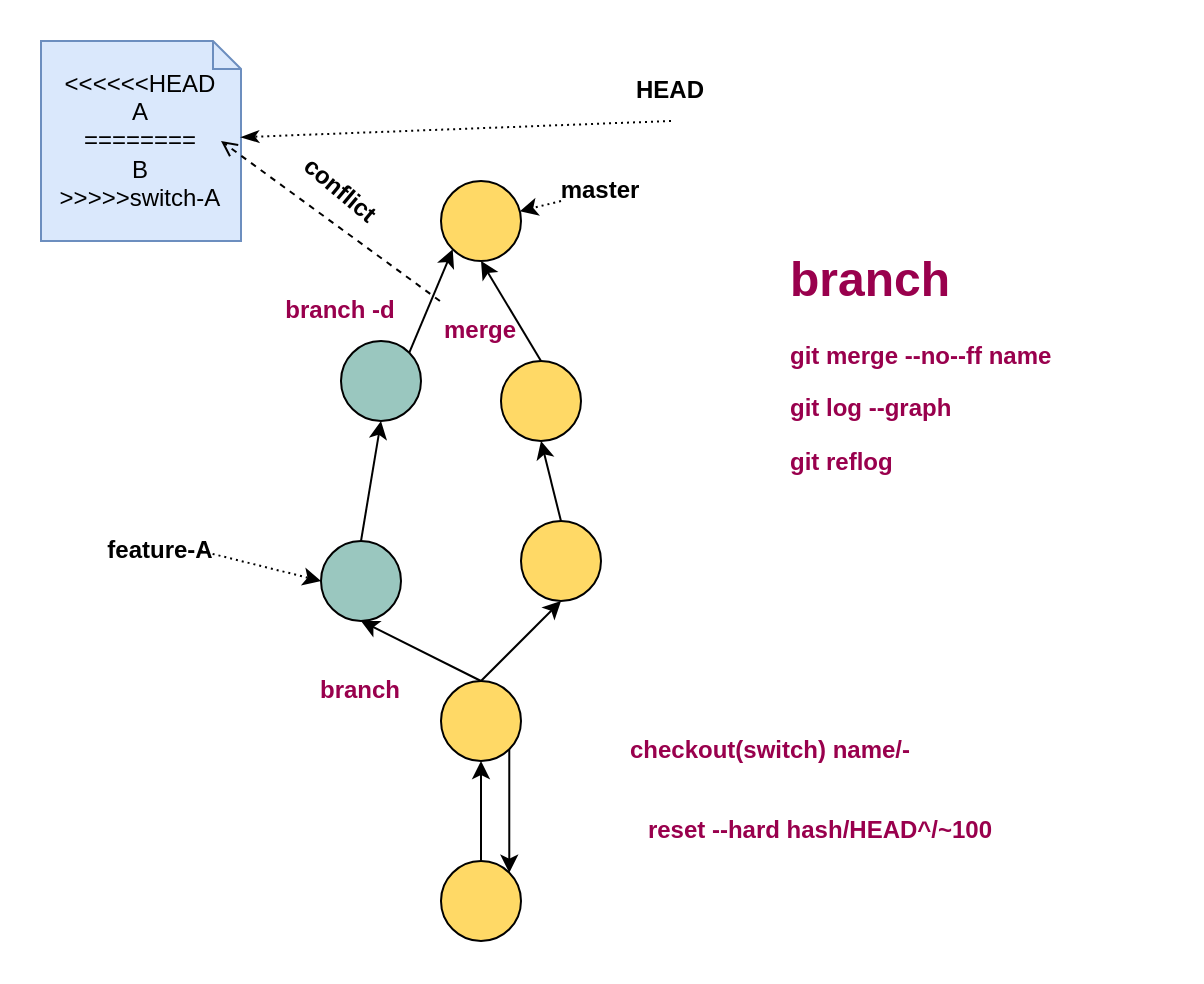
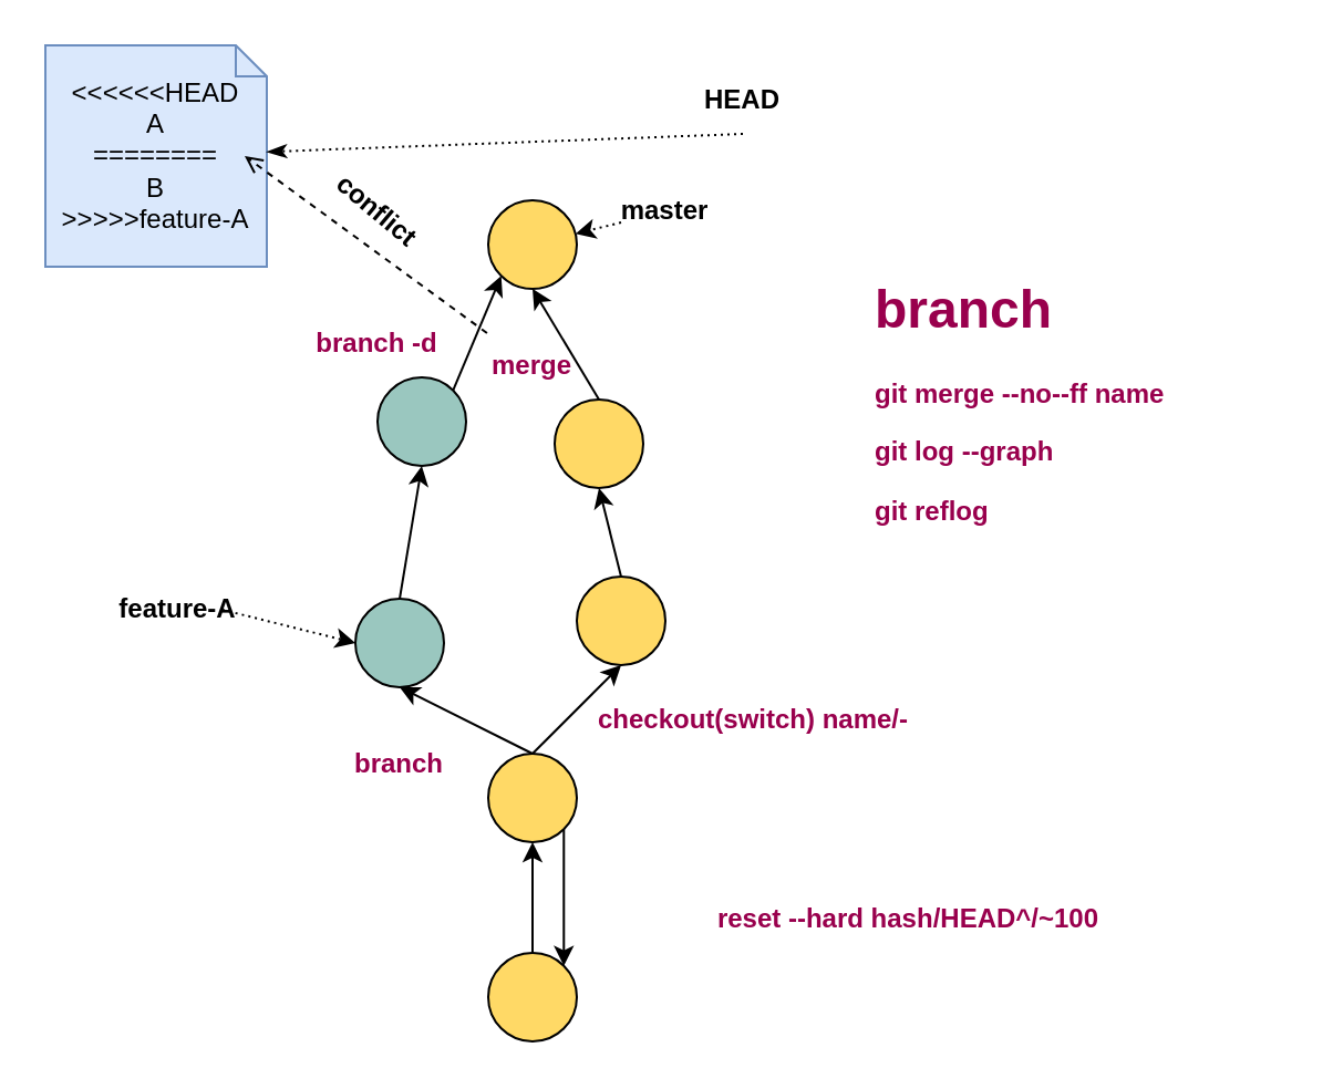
  <mxCell id="0" />
  <mxCell id="1" parent="0" />
  <mxCell id="2" style="edgeStyle=none;rounded=0;orthogonalLoop=1;jettySize=auto;html=1;exitX=0.5;exitY=0;exitDx=0;exitDy=0;entryX=0.5;entryY=1;entryDx=0;entryDy=0;" edge="1" parent="1" source="3" target="7"><mxGeometry relative="1" as="geometry" /></mxCell>
  <mxCell id="3" value="" style="ellipse;whiteSpace=wrap;html=1;aspect=fixed;fillColor=#FFD966;" vertex="1" parent="1"><mxGeometry x="220" y="430" width="40" height="40" as="geometry" /></mxCell>
  <mxCell id="4" style="edgeStyle=none;rounded=0;orthogonalLoop=1;jettySize=auto;html=1;exitX=0.5;exitY=0;exitDx=0;exitDy=0;entryX=0.5;entryY=1;entryDx=0;entryDy=0;" edge="1" parent="1" source="7" target="11"><mxGeometry relative="1" as="geometry" /></mxCell>
  <mxCell id="5" style="edgeStyle=none;rounded=0;orthogonalLoop=1;jettySize=auto;html=1;exitX=0.5;exitY=0;exitDx=0;exitDy=0;entryX=0.5;entryY=1;entryDx=0;entryDy=0;" edge="1" parent="1" source="7" target="9"><mxGeometry relative="1" as="geometry" /></mxCell>
  <mxCell id="6" style="edgeStyle=none;rounded=0;orthogonalLoop=1;jettySize=auto;html=1;exitX=1;exitY=1;exitDx=0;exitDy=0;entryX=1;entryY=0;entryDx=0;entryDy=0;fontColor=#99004D;" edge="1" parent="1" source="7" target="3"><mxGeometry relative="1" as="geometry" /></mxCell>
  <mxCell id="7" value="" style="ellipse;whiteSpace=wrap;html=1;aspect=fixed;fillColor=#FFD966;" vertex="1" parent="1"><mxGeometry x="220" y="340" width="40" height="40" as="geometry" /></mxCell>
  <mxCell id="8" style="edgeStyle=none;rounded=0;orthogonalLoop=1;jettySize=auto;html=1;exitX=0.5;exitY=0;exitDx=0;exitDy=0;" edge="1" parent="1" source="9"><mxGeometry relative="1" as="geometry"><mxPoint x="190" y="210" as="targetPoint" /></mxGeometry></mxCell>
  <mxCell id="9" value="" style="ellipse;whiteSpace=wrap;html=1;aspect=fixed;fillColor=#9AC7BF;" vertex="1" parent="1"><mxGeometry x="160" y="270" width="40" height="40" as="geometry" /></mxCell>
  <mxCell id="10" style="edgeStyle=none;rounded=0;orthogonalLoop=1;jettySize=auto;html=1;exitX=0.5;exitY=0;exitDx=0;exitDy=0;entryX=0.5;entryY=1;entryDx=0;entryDy=0;" edge="1" parent="1" source="11" target="15"><mxGeometry relative="1" as="geometry" /></mxCell>
  <mxCell id="11" value="" style="ellipse;whiteSpace=wrap;html=1;aspect=fixed;fillColor=#FFD966;" vertex="1" parent="1"><mxGeometry x="260" y="260" width="40" height="40" as="geometry" /></mxCell>
  <mxCell id="12" style="edgeStyle=none;rounded=0;orthogonalLoop=1;jettySize=auto;html=1;exitX=1;exitY=0;exitDx=0;exitDy=0;fontColor=#99004D;entryX=0;entryY=1;entryDx=0;entryDy=0;" edge="1" parent="1" source="13" target="19"><mxGeometry relative="1" as="geometry"><mxPoint x="280" y="150" as="targetPoint" /></mxGeometry></mxCell>
  <mxCell id="13" value="" style="ellipse;whiteSpace=wrap;html=1;aspect=fixed;fillColor=#9AC7BF;" vertex="1" parent="1"><mxGeometry x="170" y="170" width="40" height="40" as="geometry" /></mxCell>
  <mxCell id="14" style="edgeStyle=none;rounded=0;orthogonalLoop=1;jettySize=auto;html=1;exitX=0.5;exitY=0;exitDx=0;exitDy=0;entryX=0.5;entryY=1;entryDx=0;entryDy=0;fontColor=#99004D;" edge="1" parent="1" source="15" target="19"><mxGeometry relative="1" as="geometry" /></mxCell>
  <mxCell id="15" value="" style="ellipse;whiteSpace=wrap;html=1;aspect=fixed;fillColor=#FFD966;" vertex="1" parent="1"><mxGeometry x="250" y="180" width="40" height="40" as="geometry" /></mxCell>
  <mxCell id="16" value="&lt;font color=&quot;#99004d&quot;&gt;&lt;b&gt;branch&lt;/b&gt;&lt;/font&gt;" style="text;html=1;strokeColor=none;fillColor=none;align=center;verticalAlign=middle;whiteSpace=wrap;rounded=0;" vertex="1" parent="1"><mxGeometry x="150" y="330" width="60" height="30" as="geometry" /></mxCell>
- <mxCell id="17" value="&lt;font color=&quot;#99004d&quot;&gt;&lt;b&gt;checkout(switch) name/-&lt;/b&gt;&lt;/font&gt;" style="text;html=1;strokeColor=none;fillColor=none;align=center;verticalAlign=middle;whiteSpace=wrap;rounded=0;" vertex="1" parent="1"><mxGeometry x="285" y="360" width="200" height="30" as="geometry" /></mxCell>
+ <mxCell id="17" value="&lt;font color=&quot;#99004d&quot;&gt;&lt;b&gt;checkout(switch) name/-&lt;/b&gt;&lt;/font&gt;" style="text;html=1;strokeColor=none;fillColor=none;align=center;verticalAlign=middle;whiteSpace=wrap;rounded=0;" vertex="1" parent="1"><mxGeometry x="240" y="310" width="200" height="30" as="geometry" /></mxCell>
  <mxCell id="18" value="&lt;font color=&quot;#99004d&quot;&gt;&lt;b&gt;branch -d&lt;/b&gt;&lt;/font&gt;" style="text;html=1;strokeColor=none;fillColor=none;align=center;verticalAlign=middle;whiteSpace=wrap;rounded=0;" vertex="1" parent="1"><mxGeometry x="140" y="140" width="60" height="30" as="geometry" /></mxCell>
  <mxCell id="19" value="" style="ellipse;whiteSpace=wrap;html=1;aspect=fixed;fillColor=#FFD966;" vertex="1" parent="1"><mxGeometry x="220" y="90" width="40" height="40" as="geometry" /></mxCell>
  <mxCell id="20" value="&lt;b&gt;merge&lt;/b&gt;" style="text;html=1;strokeColor=none;fillColor=none;align=center;verticalAlign=middle;whiteSpace=wrap;rounded=0;fontColor=#99004D;" vertex="1" parent="1"><mxGeometry x="210" y="150" width="60" height="30" as="geometry" /></mxCell>
  <mxCell id="21" value="&lt;h1&gt;branch&lt;/h1&gt;&lt;p&gt;&lt;b&gt;git merge --no--ff name&lt;/b&gt;&lt;/p&gt;&lt;p&gt;&lt;b&gt;git log --graph&lt;/b&gt;&lt;/p&gt;&lt;p&gt;&lt;b&gt;git reflog&lt;/b&gt;&lt;/p&gt;" style="text;html=1;strokeColor=none;fillColor=none;spacing=5;spacingTop=-20;whiteSpace=wrap;overflow=hidden;rounded=0;fontColor=#99004D;" vertex="1" parent="1"><mxGeometry x="390" y="120" width="190" height="120" as="geometry" /></mxCell>
  <mxCell id="22" value="&lt;b&gt;reset --hard hash/HEAD^/~100&lt;/b&gt;" style="text;html=1;strokeColor=none;fillColor=none;align=center;verticalAlign=middle;whiteSpace=wrap;rounded=0;fontColor=#99004D;" vertex="1" parent="1"><mxGeometry x="290" y="400" width="240" height="30" as="geometry" /></mxCell>
- <mxCell id="23" value="&amp;lt;&amp;lt;&amp;lt;&amp;lt;&amp;lt;&amp;lt;HEAD&lt;br&gt;A&lt;br&gt;========&lt;br&gt;B&lt;br&gt;&amp;gt;&amp;gt;&amp;gt;&amp;gt;&amp;gt;switch-A" style="shape=note;size=14;whiteSpace=wrap;html=1;fillColor=#dae8fc;strokeColor=#6c8ebf;" vertex="1" parent="1"><mxGeometry x="20" y="20" width="100" height="100" as="geometry" /></mxCell>
+ <mxCell id="23" value="&amp;lt;&amp;lt;&amp;lt;&amp;lt;&amp;lt;&amp;lt;HEAD&lt;br&gt;A&lt;br&gt;========&lt;br&gt;B&lt;br&gt;&amp;gt;&amp;gt;&amp;gt;&amp;gt;&amp;gt;feature-A" style="shape=note;size=14;whiteSpace=wrap;html=1;fillColor=#dae8fc;strokeColor=#6c8ebf;" vertex="1" parent="1"><mxGeometry x="20" y="20" width="100" height="100" as="geometry" /></mxCell>
  <mxCell id="24" style="edgeStyle=none;rounded=0;orthogonalLoop=1;jettySize=auto;html=1;entryX=0;entryY=0.5;entryDx=0;entryDy=0;fontColor=#000000;dashed=1;dashPattern=1 2;" edge="1" parent="1" target="9"><mxGeometry relative="1" as="geometry"><mxPoint x="100" y="275" as="sourcePoint" /></mxGeometry></mxCell>
  <mxCell id="25" value="&lt;font color=&quot;#000000&quot;&gt;&lt;b&gt;feature-A&lt;/b&gt;&lt;/font&gt;" style="text;html=1;strokeColor=none;fillColor=none;align=center;verticalAlign=middle;whiteSpace=wrap;rounded=0;fontColor=#99004D;" vertex="1" parent="1"><mxGeometry x="50" y="260" width="60" height="30" as="geometry" /></mxCell>
  <mxCell id="26" value="&lt;b&gt;&lt;font color=&quot;#000000&quot;&gt;conflict&lt;/font&gt;&lt;/b&gt;" style="text;html=1;strokeColor=none;fillColor=none;align=center;verticalAlign=middle;whiteSpace=wrap;rounded=0;fontColor=#99004D;rotation=40;" vertex="1" parent="1"><mxGeometry x="140" y="80" width="60" height="30" as="geometry" /></mxCell>
  <mxCell id="27" style="edgeStyle=none;rounded=0;orthogonalLoop=1;jettySize=auto;html=1;entryX=0.9;entryY=0.5;entryDx=0;entryDy=0;entryPerimeter=0;fontColor=#000000;dashed=1;endArrow=open;" edge="1" parent="1" source="20" target="23"><mxGeometry relative="1" as="geometry" /></mxCell>
  <mxCell id="28" style="edgeStyle=none;rounded=0;orthogonalLoop=1;jettySize=auto;html=1;fontColor=#000000;dashed=1;dashPattern=1 2;" edge="1" parent="1" target="19"><mxGeometry relative="1" as="geometry"><mxPoint x="280" y="100" as="sourcePoint" /></mxGeometry></mxCell>
  <mxCell id="29" value="&lt;font color=&quot;#000000&quot;&gt;&lt;b&gt;master&lt;/b&gt;&lt;/font&gt;" style="text;html=1;strokeColor=none;fillColor=none;align=center;verticalAlign=middle;whiteSpace=wrap;rounded=0;fontColor=#99004D;" vertex="1" parent="1"><mxGeometry x="270" y="80" width="60" height="30" as="geometry" /></mxCell>
  <mxCell id="30" style="edgeStyle=none;rounded=0;orthogonalLoop=1;jettySize=auto;html=1;exitX=0.5;exitY=1;exitDx=0;exitDy=0;fontColor=#000000;dashed=1;dashPattern=1 2;endArrow=classicThin;endFill=1;" edge="1" parent="1" source="31" target="23"><mxGeometry relative="1" as="geometry" /></mxCell>
  <mxCell id="31" value="&lt;font color=&quot;#000000&quot;&gt;&lt;b&gt;HEAD&lt;/b&gt;&lt;/font&gt;" style="text;html=1;strokeColor=none;fillColor=none;align=center;verticalAlign=middle;whiteSpace=wrap;rounded=0;fontColor=#99004D;" vertex="1" parent="1"><mxGeometry x="305" y="30" width="60" height="30" as="geometry" /></mxCell>
